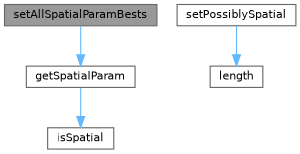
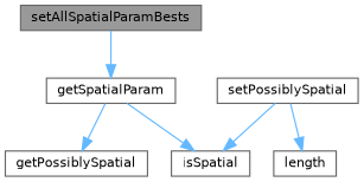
  digraph {
    rankdir=TB
    node [color=grey40 fillcolor=white fontname=Helvetica fontsize=10 shape=box style=filled]
    edge [color=steelblue1 fontname=Helvetica fontsize=10 labelfontname=Helvetica labelfontsize=10 style=solid]
    n1 [color=gray40 fillcolor=grey60 fontcolor=black height=0.2 label=setAllSpatialParamBests width=0.4]
    n2 [height=0.2 label=getSpatialParam width=0.4]
    n3 [height=0.2 label=isSpatial width=0.4]
+   n4 [height=0.2 label=getPossiblySpatial width=0.4]
    n5 [height=0.2 label=setPossiblySpatial width=0.4]
    n6 [height=0.2 label=length width=0.4]
    n1 -> n2
    n2 -> n3
+   n2 -> n4
+   n5 -> n3
    n5 -> n6
  }
